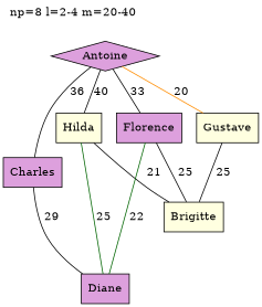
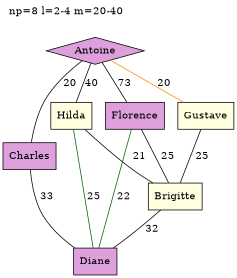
  graph {
    label="np=8 l=2-4 m=20-40"
    labeljust=l
    labelloc=t
    node [fillcolor=plum shape=box style=filled]
    edge [color=black]
    Antoine [shape=diamond]
    Hilda [fillcolor=lightyellow]
    Charles
    Gustave [fillcolor=lightyellow]
    Florence
    Brigitte [fillcolor=lightyellow]
    Diane
    Antoine -- Hilda [label=40]
-   Antoine -- Charles [label=36]
+   Antoine -- Charles [label=20]
    Antoine -- Gustave [color=darkorange label=20 penwith=3]
-   Antoine -- Florence [label=33 penwith=3]
+   Antoine -- Florence [label=73 penwith=3]
    Hilda -- Brigitte [label=21]
    Hilda -- Diane [color=darkgreen label=25 penwith=3]
-   Charles -- Diane [label=29]
+   Charles -- Diane [label=33]
    Gustave -- Brigitte [label=25]
    Florence -- Brigitte [label=25 penwith=3]
    Florence -- Diane [color=darkgreen label=22 penwith=3]
+   Brigitte -- Diane [label=32]
  }
